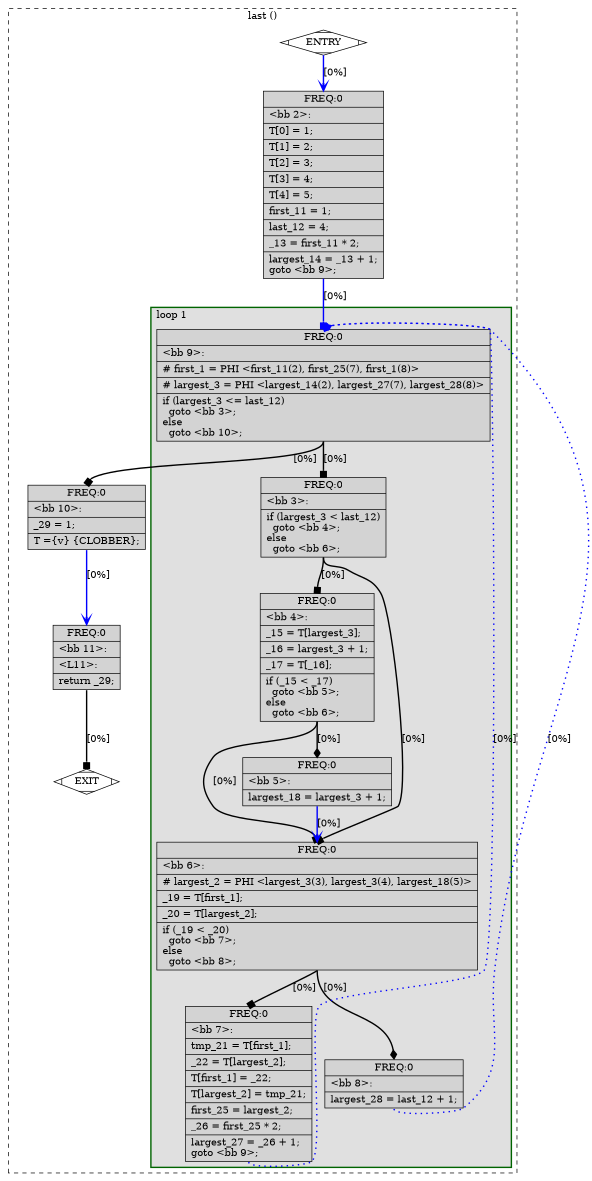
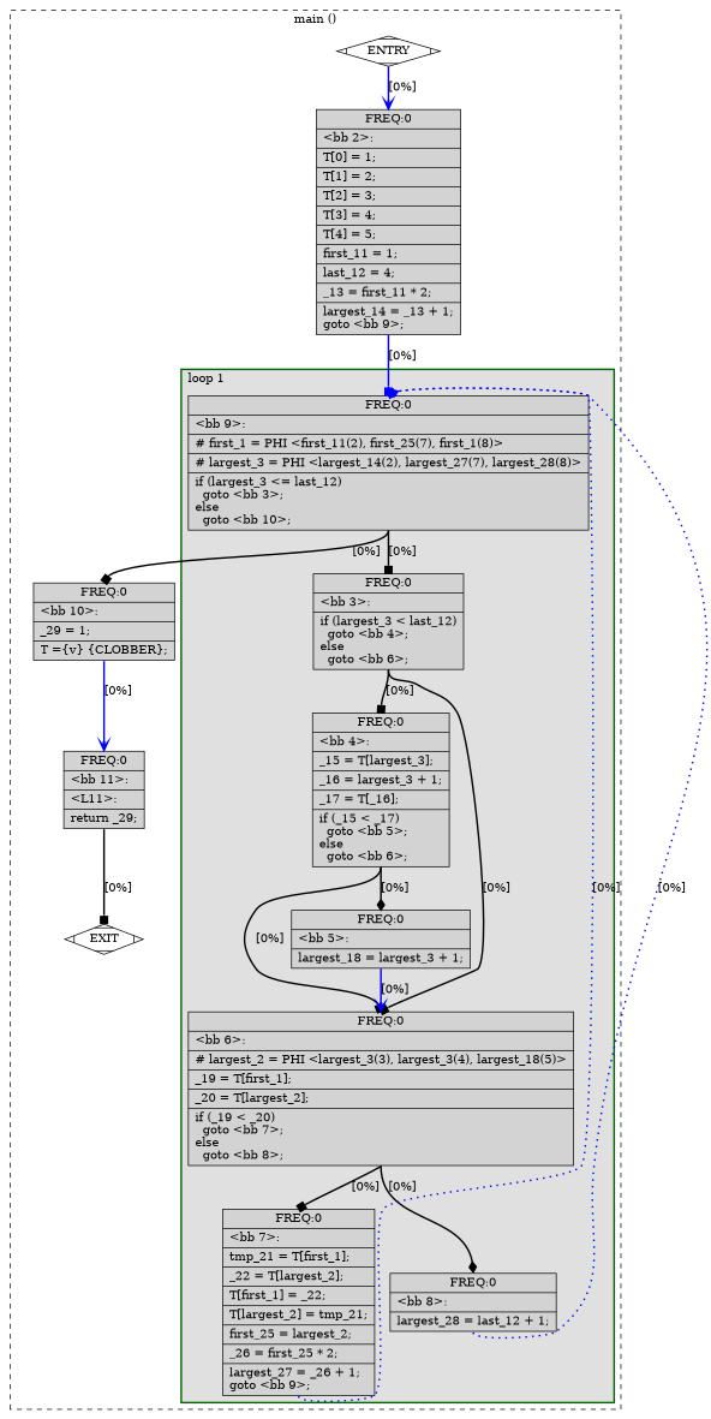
  digraph {
    node [fillcolor=lightgrey shape=record style=filled]
    edge [color=black constraint=true headport=n style="solid,bold" tailport=s weight=10 arrowhead=box]
    n1 [label="{ FREQ:0 |\<bb\ 9\>:\l|#\ first_1\ =\ PHI\ \<first_11(2),\ first_25(7),\ first_1(8)\>\l|#\ largest_3\ =\ PHI\ \<largest_14(2),\ largest_27(7),\ largest_28(8)\>\l|if\ (largest_3\ \<=\ last_12)\l\ \ goto\ \<bb\ 3\>;\lelse\l\ \ goto\ \<bb\ 10\>;\l}"]
    n2 [label="{ FREQ:0 |\<bb\ 3\>:\l|if\ (largest_3\ \<\ last_12)\l\ \ goto\ \<bb\ 4\>;\lelse\l\ \ goto\ \<bb\ 6\>;\l}"]
    n3 [label="{ FREQ:0 |\<bb\ 4\>:\l|_15\ =\ T[largest_3];\l|_16\ =\ largest_3\ +\ 1;\l|_17\ =\ T[_16];\l|if\ (_15\ \<\ _17)\l\ \ goto\ \<bb\ 5\>;\lelse\l\ \ goto\ \<bb\ 6\>;\l}"]
    n4 [label="{ FREQ:0 |\<bb\ 6\>:\l|#\ largest_2\ =\ PHI\ \<largest_3(3),\ largest_3(4),\ largest_18(5)\>\l|_19\ =\ T[first_1];\l|_20\ =\ T[largest_2];\l|if\ (_19\ \<\ _20)\l\ \ goto\ \<bb\ 7\>;\lelse\l\ \ goto\ \<bb\ 8\>;\l}"]
    n5 [label="{ FREQ:0 |\<bb\ 5\>:\l|largest_18\ =\ largest_3\ +\ 1;\l}"]
    n6 [label="{ FREQ:0 |\<bb\ 7\>:\l|tmp_21\ =\ T[first_1];\l|_22\ =\ T[largest_2];\l|T[first_1]\ =\ _22;\l|T[largest_2]\ =\ tmp_21;\l|first_25\ =\ largest_2;\l|_26\ =\ first_25\ *\ 2;\l|largest_27\ =\ _26\ +\ 1;\lgoto\ \<bb\ 9\>;\l}"]
    n7 [label="{ FREQ:0 |\<bb\ 8\>:\l|largest_28\ =\ last_12\ +\ 1;\l}"]
    n8 [label="{ FREQ:0 |\<bb\ 10\>:\l|_29\ =\ 1;\l|T\ =\{v\}\ \{CLOBBER\};\l}"]
    n9 [fillcolor=white label=ENTRY shape=Mdiamond]
    n10 [fillcolor=white label=EXIT shape=Mdiamond]
    n11 [label="{ FREQ:0 |\<bb\ 2\>:\l|T[0]\ =\ 1;\l|T[1]\ =\ 2;\l|T[2]\ =\ 3;\l|T[3]\ =\ 4;\l|T[4]\ =\ 5;\l|first_11\ =\ 1;\l|last_12\ =\ 4;\l|_13\ =\ first_11\ *\ 2;\l|largest_14\ =\ _13\ +\ 1;\lgoto\ \<bb\ 9\>;\l}"]
    n12 [label="{ FREQ:0 |\<bb\ 11\>:\l|\<L11\>:\l|return\ _29;\l}"]
    subgraph cluster_1 {
      color=black
-     label="last ()"
+     label="main ()"
      style=dashed
      n8
      n9
      n10
      n11
      n12
      subgraph cluster_2 {
        color=darkgreen
        fillcolor=grey88
        label="loop 1"
        labeljust=l
        penwidth=2
        style=filled
        n1
        n2
        n3
        n4
        n5
        n6
        n7
      }
    }
    n1 -> n2 [label="[0%]"]
    n1 -> n8 [label="[0%]"]
    n2 -> n3 [label="[0%]"]
    n2 -> n4 [label="[0%]"]
    n3 -> n4 [label="[0%]"]
    n3 -> n5 [label="[0%]" arrowhead=diamond]
    n4 -> n6 [label="[0%]"]
    n4 -> n7 [label="[0%]" arrowhead=diamond]
    n5 -> n4 [color=blue label="[0%]" weight=100 arrowhead=vee]
    n6 -> n1 [color=blue constraint=false label="[0%]" style="dotted,bold" arrowhead=diamond]
    n7 -> n1 [color=blue constraint=false label="[0%]" style="dotted,bold"]
    n8 -> n12 [color=blue label="[0%]" weight=100 arrowhead=vee]
    n9 -> n10 [style=invis color="" weight="" arrowhead=""]
    n9 -> n11 [color=blue label="[0%]" weight=100 arrowhead=vee]
    n11 -> n1 [color=blue label="[0%]" weight=100]
    n12 -> n10 [label="[0%]"]
  }
